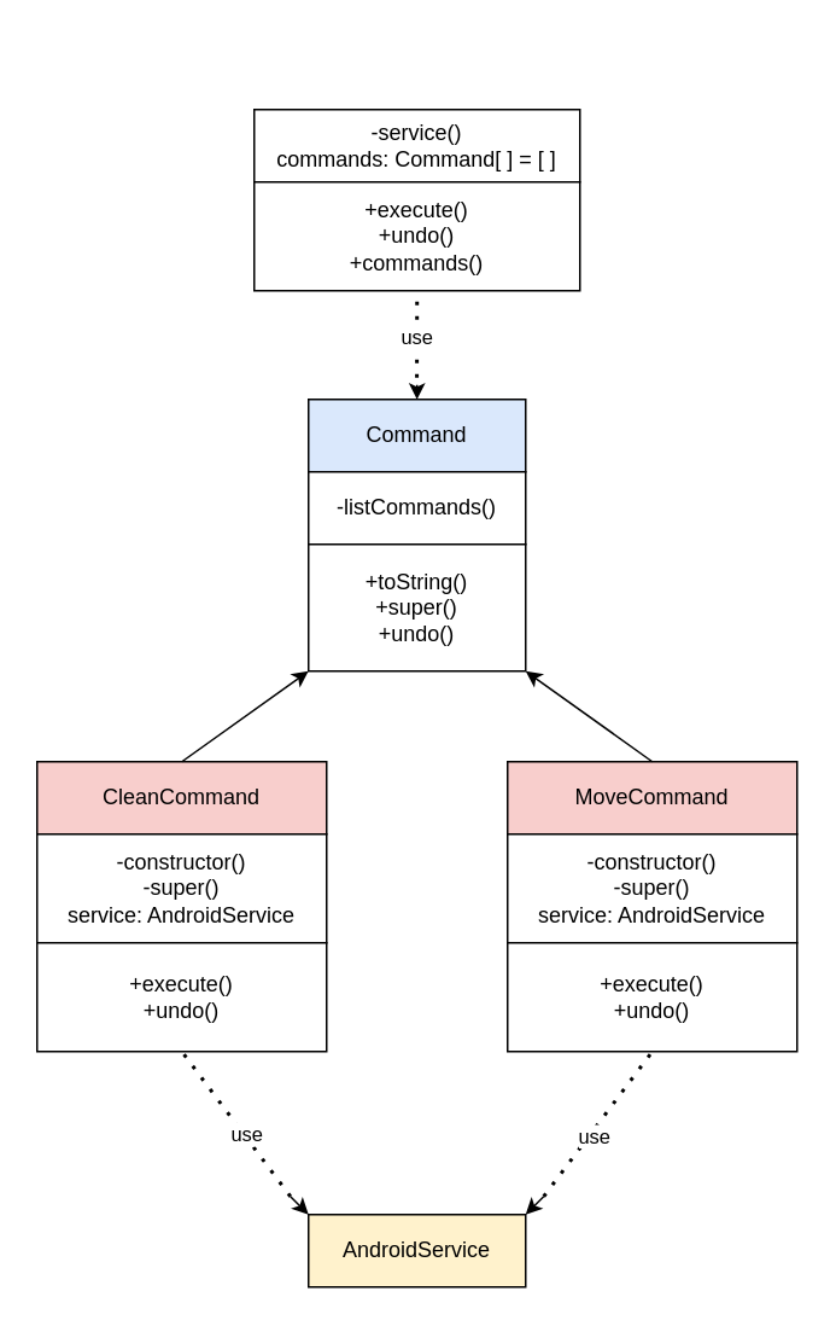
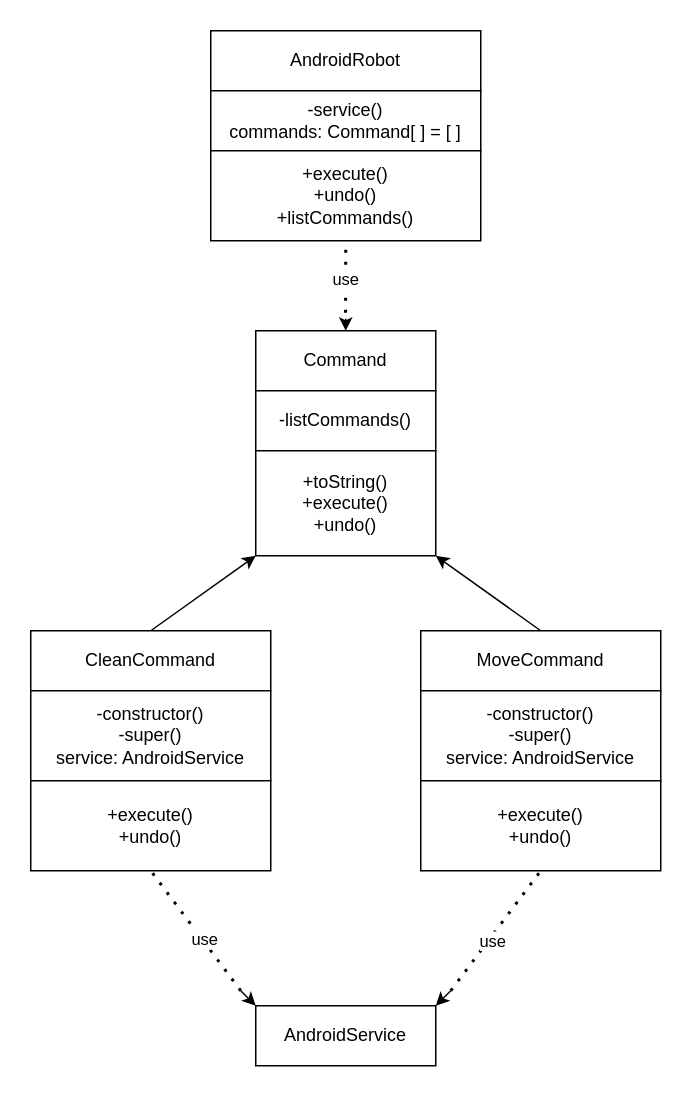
  <mxCell id="0" />
  <mxCell id="1" parent="0" />
+ <mxCell id="2" value="AndroidRobot" style="rounded=0;whiteSpace=wrap;html=1;" vertex="1" parent="1"><mxGeometry x="140" y="20" width="180" height="40" as="geometry" /></mxCell>
  <mxCell id="3" value="-service()&lt;br&gt;commands: Command[ ] = [ ]" style="rounded=0;whiteSpace=wrap;html=1;" vertex="1" parent="1"><mxGeometry x="140" y="60" width="180" height="40" as="geometry" /></mxCell>
- <mxCell id="4" value="+execute()&lt;br&gt;+undo()&lt;br&gt;+commands()" style="rounded=0;whiteSpace=wrap;html=1;" vertex="1" parent="1"><mxGeometry x="140" y="100" width="180" height="60" as="geometry" /></mxCell>
- <mxCell id="5" value="Command" style="rounded=0;whiteSpace=wrap;html=1;fillColor=#dae8fc;" vertex="1" parent="1"><mxGeometry x="170" y="220" width="120" height="40" as="geometry" /></mxCell>
+ <mxCell id="4" value="+execute()&lt;br&gt;+undo()&lt;br&gt;+listCommands()" style="rounded=0;whiteSpace=wrap;html=1;" vertex="1" parent="1"><mxGeometry x="140" y="100" width="180" height="60" as="geometry" /></mxCell>
+ <mxCell id="5" value="Command" style="rounded=0;whiteSpace=wrap;html=1;" vertex="1" parent="1"><mxGeometry x="170" y="220" width="120" height="40" as="geometry" /></mxCell>
  <mxCell id="6" value="-listCommands()" style="rounded=0;whiteSpace=wrap;html=1;" vertex="1" parent="1"><mxGeometry x="170" y="260" width="120" height="40" as="geometry" /></mxCell>
- <mxCell id="7" value="+toString()&lt;br&gt;+super()&lt;br&gt;+undo()" style="rounded=0;whiteSpace=wrap;html=1;" vertex="1" parent="1"><mxGeometry x="170" y="300" width="120" height="70" as="geometry" /></mxCell>
+ <mxCell id="7" value="+toString()&lt;br&gt;+execute()&lt;br&gt;+undo()" style="rounded=0;whiteSpace=wrap;html=1;" vertex="1" parent="1"><mxGeometry x="170" y="300" width="120" height="70" as="geometry" /></mxCell>
  <mxCell id="8" value="" style="endArrow=none;dashed=1;html=1;dashPattern=1 3;strokeWidth=2;entryX=0.5;entryY=1;entryDx=0;entryDy=0;" edge="1" parent="1" target="4"><mxGeometry width="50" height="50" relative="1" as="geometry"><mxPoint x="229.88" y="208" as="sourcePoint" /><mxPoint x="229.88" y="170" as="targetPoint" /></mxGeometry></mxCell>
  <mxCell id="9" value="use" style="edgeLabel;html=1;align=center;verticalAlign=middle;resizable=0;points=[];" vertex="1" connectable="0" parent="8"><mxGeometry x="-0.055" relative="1" as="geometry"><mxPoint as="offset" /></mxGeometry></mxCell>
  <mxCell id="10" value="" style="endArrow=classic;html=1;" edge="1" parent="1"><mxGeometry width="50" height="50" relative="1" as="geometry"><mxPoint x="229.98" y="212" as="sourcePoint" /><mxPoint x="229.98" y="220" as="targetPoint" /></mxGeometry></mxCell>
- <mxCell id="11" value="CleanCommand" style="rounded=0;whiteSpace=wrap;html=1;fillColor=#f8cecc;" vertex="1" parent="1"><mxGeometry x="20" y="420" width="160" height="40" as="geometry" /></mxCell>
+ <mxCell id="11" value="CleanCommand" style="rounded=0;whiteSpace=wrap;html=1;" vertex="1" parent="1"><mxGeometry x="20" y="420" width="160" height="40" as="geometry" /></mxCell>
  <mxCell id="12" value="-constructor()&lt;br&gt;-super()&lt;br&gt;service: AndroidService" style="rounded=0;whiteSpace=wrap;html=1;" vertex="1" parent="1"><mxGeometry x="20" y="460" width="160" height="60" as="geometry" /></mxCell>
  <mxCell id="13" value="+execute()&lt;br&gt;+undo()" style="rounded=0;whiteSpace=wrap;html=1;" vertex="1" parent="1"><mxGeometry x="20" y="520" width="160" height="60" as="geometry" /></mxCell>
- <mxCell id="14" value="MoveCommand" style="rounded=0;whiteSpace=wrap;html=1;fillColor=#f8cecc;" vertex="1" parent="1"><mxGeometry x="280" y="420" width="160" height="40" as="geometry" /></mxCell>
+ <mxCell id="14" value="MoveCommand" style="rounded=0;whiteSpace=wrap;html=1;" vertex="1" parent="1"><mxGeometry x="280" y="420" width="160" height="40" as="geometry" /></mxCell>
  <mxCell id="15" value="-constructor()&lt;br&gt;-super()&lt;br&gt;service: AndroidService" style="rounded=0;whiteSpace=wrap;html=1;" vertex="1" parent="1"><mxGeometry x="280" y="460" width="160" height="60" as="geometry" /></mxCell>
  <mxCell id="16" value="+execute()&lt;br&gt;+undo()" style="rounded=0;whiteSpace=wrap;html=1;" vertex="1" parent="1"><mxGeometry x="280" y="520" width="160" height="60" as="geometry" /></mxCell>
  <mxCell id="17" value="" style="endArrow=classic;html=1;entryX=0;entryY=1;entryDx=0;entryDy=0;" edge="1" parent="1" target="7"><mxGeometry width="50" height="50" relative="1" as="geometry"><mxPoint x="100" y="420" as="sourcePoint" /><mxPoint x="150" y="370" as="targetPoint" /></mxGeometry></mxCell>
  <mxCell id="18" value="" style="endArrow=classic;html=1;entryX=1;entryY=1;entryDx=0;entryDy=0;" edge="1" parent="1" target="7"><mxGeometry width="50" height="50" relative="1" as="geometry"><mxPoint x="360" y="420" as="sourcePoint" /><mxPoint x="410" y="370" as="targetPoint" /></mxGeometry></mxCell>
- <mxCell id="19" value="AndroidService" style="rounded=0;whiteSpace=wrap;html=1;fillColor=#fff2cc;" vertex="1" parent="1"><mxGeometry x="170" y="670" width="120" height="40" as="geometry" /></mxCell>
+ <mxCell id="19" value="AndroidService" style="rounded=0;whiteSpace=wrap;html=1;" vertex="1" parent="1"><mxGeometry x="170" y="670" width="120" height="40" as="geometry" /></mxCell>
  <mxCell id="20" value="" style="endArrow=none;dashed=1;html=1;dashPattern=1 3;strokeWidth=2;entryX=0.5;entryY=1;entryDx=0;entryDy=0;" edge="1" parent="1" target="16"><mxGeometry width="50" height="50" relative="1" as="geometry"><mxPoint x="300" y="660" as="sourcePoint" /><mxPoint x="340" y="620" as="targetPoint" /></mxGeometry></mxCell>
  <mxCell id="21" value="use" style="edgeLabel;html=1;align=center;verticalAlign=middle;resizable=0;points=[];" vertex="1" connectable="0" parent="20"><mxGeometry x="-0.142" y="-2" relative="1" as="geometry"><mxPoint as="offset" /></mxGeometry></mxCell>
  <mxCell id="22" value="" style="endArrow=none;dashed=1;html=1;dashPattern=1 3;strokeWidth=2;entryX=0.5;entryY=1;entryDx=0;entryDy=0;" edge="1" parent="1" target="13"><mxGeometry width="50" height="50" relative="1" as="geometry"><mxPoint x="160" y="660" as="sourcePoint" /><mxPoint x="220" y="600" as="targetPoint" /></mxGeometry></mxCell>
  <mxCell id="23" value="use" style="edgeLabel;html=1;align=center;verticalAlign=middle;resizable=0;points=[];" vertex="1" connectable="0" parent="22"><mxGeometry x="-0.158" y="-1" relative="1" as="geometry"><mxPoint as="offset" /></mxGeometry></mxCell>
  <mxCell id="24" value="" style="endArrow=classic;html=1;entryX=1;entryY=0;entryDx=0;entryDy=0;" edge="1" parent="1" target="19"><mxGeometry width="50" height="50" relative="1" as="geometry"><mxPoint x="300" y="660" as="sourcePoint" /><mxPoint x="380" y="650" as="targetPoint" /></mxGeometry></mxCell>
  <mxCell id="25" value="" style="endArrow=classic;html=1;entryX=0;entryY=0;entryDx=0;entryDy=0;" edge="1" parent="1" target="19"><mxGeometry width="50" height="50" relative="1" as="geometry"><mxPoint x="160" y="660" as="sourcePoint" /><mxPoint x="390" y="660" as="targetPoint" /></mxGeometry></mxCell>
